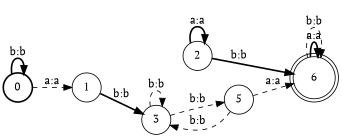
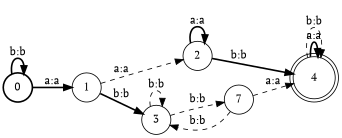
  digraph {
    fontname="PT Serif"
    nodesep=0.25
    rankdir=LR
    ranksep=0.4
    node [fontname="PT Serif" fontsize=14 shape=circle style=solid]
    edge [fontname="PT Serif" fontsize=14 style=dashed]
    n1 [label=0 style=bold]
    n2 [label=1]
    n3 [label=2]
    n4 [label=3]
-   n5 [label=6 shape=doublecircle]
-   n6 [label=5]
+   n5 [label=4 shape=doublecircle]
+   n6 [label=7]
    n1 -> n1 [label="b:b" style=bold]
-   n1 -> n2 [label="a:a"]
+   n1 -> n2 [label="a:a" style=bold]
+   n2 -> n3 [label="a:a"]
    n2 -> n4 [label="b:b" style=bold]
    n3 -> n3 [label="a:a" style=bold]
    n3 -> n5 [label="b:b" style=bold]
    n4 -> n4 [label="b:b"]
    n4 -> n6 [label="b:b"]
    n5 -> n5 [label="a:a" style=bold]
    n5 -> n5 [label="b:b"]
    n6 -> n4 [label="b:b"]
    n6 -> n5 [label="a:a"]
  }
